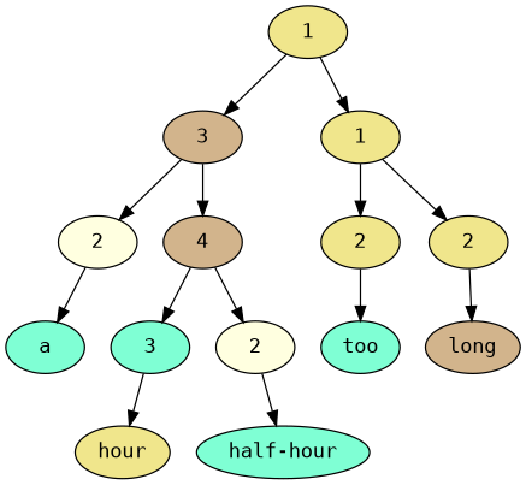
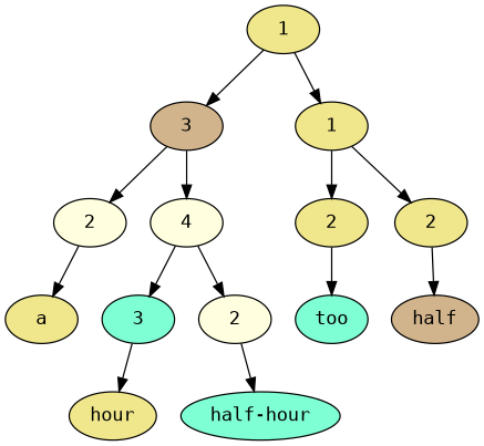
  digraph {
    fontname="DejaVu Sans Mono"
    node [fillcolor=khaki fontname="DejaVu Sans Mono" style=filled]
    edge [fontname="DejaVu Sans Mono"]
    n1 [label=1]
    n2 [fillcolor=tan label=3]
    n3 [label=1]
    n4 [fillcolor=lightyellow label=2]
-   n5 [fillcolor=tan label=4]
+   n5 [fillcolor=lightyellow label=4]
    n6 [label=2]
    n7 [label=2]
-   n8 [fillcolor=aquamarine label=a]
+   n8 [label=a]
    n9 [fillcolor=aquamarine label=3]
    n10 [fillcolor=lightyellow label=2]
    n11 [fillcolor=aquamarine label=too]
-   n12 [fillcolor=tan label=long]
+   n12 [fillcolor=tan label=half]
    n13 [label=hour]
    n14 [fillcolor=aquamarine label="half-hour"]
    n1 -> n2
    n1 -> n3
    n2 -> n4
    n2 -> n5
    n3 -> n6
    n3 -> n7
    n4 -> n8
    n5 -> n9
    n5 -> n10
    n6 -> n11
    n7 -> n12
    n9 -> n13
    n10 -> n14
  }
